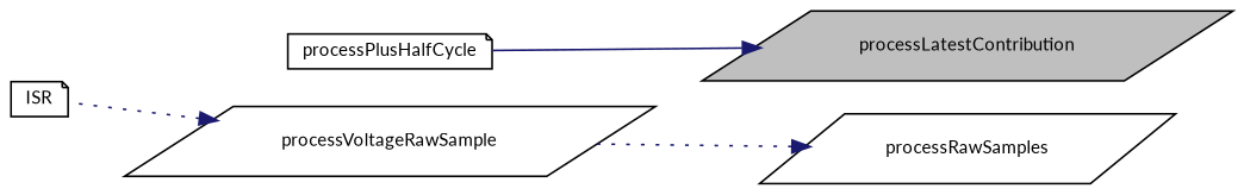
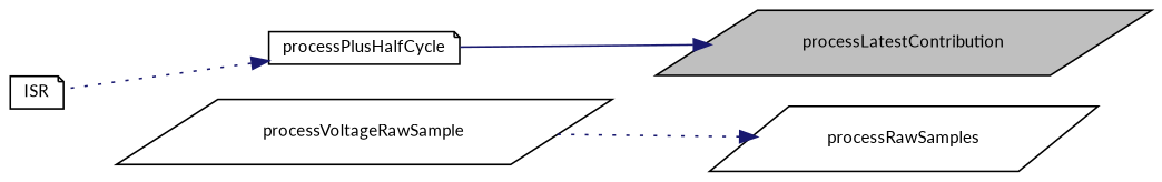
  digraph {
    fontname=Lato
    rankdir=RL
    node [color=black fontname=Lato fontsize=10 shape=parallelogram]
    edge [color=midnightblue dir=back fontname=Lato fontsize=10 labelfontname=Helvetica labelfontsize=10 style=dotted]
    n1 [fillcolor=grey75 fontcolor=black height=0.2 label=processLatestContribution style=filled width=0.4]
    n2 [height=0.2 label=processPlusHalfCycle shape=note width=0.4]
    n3 [height=0.2 label=processRawSamples width=0.4]
    n4 [height=0.2 label=processVoltageRawSample width=0.4]
    n5 [height=0.2 label=ISR shape=note width=0.4]
    n1 -> n2 [style=solid]
    n3 -> n4
-   n4 -> n5
+   n2 -> n5
  }
